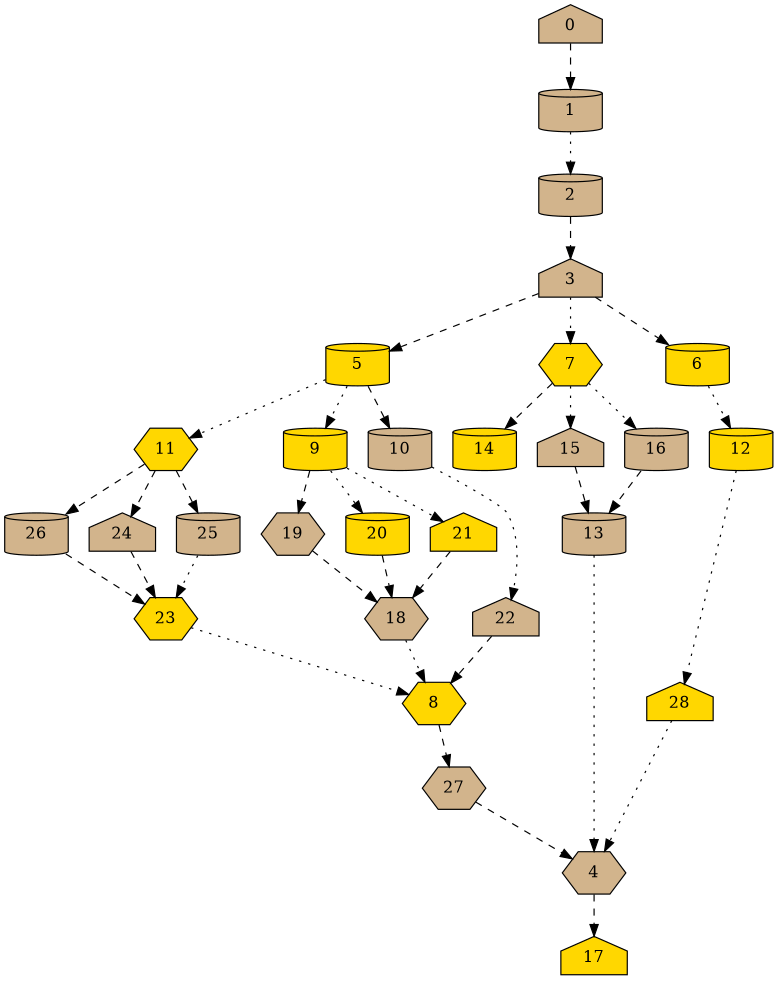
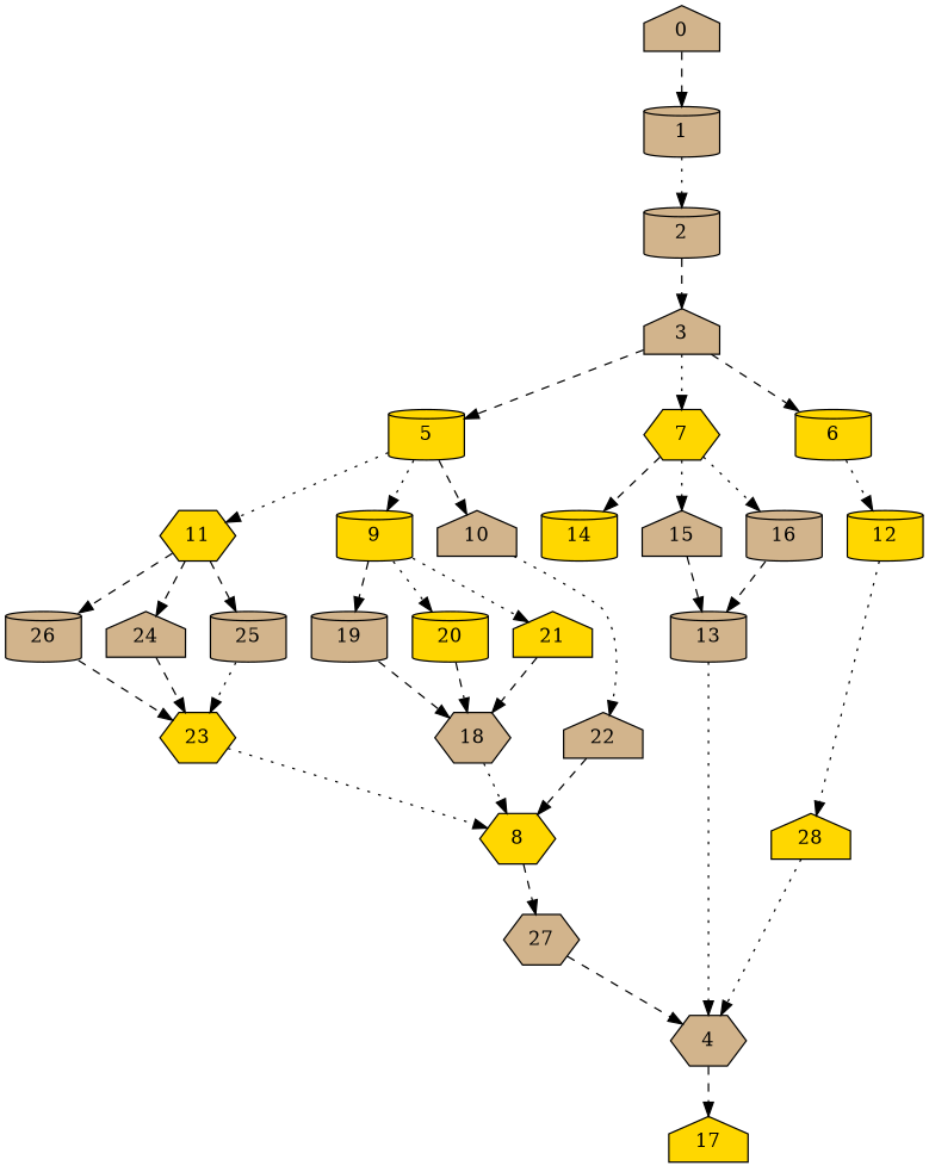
  digraph {
    node [Weight=3 fillcolor=tan shape=cylinder style=filled]
    edge [Weight=5 style=dashed]
    0 [Weight=11 shape=house]
    1 [Weight=10]
    2 [Weight=8]
    3 [Weight=14 shape=house]
    5 [Weight=10 fillcolor=gold]
    7 [Weight=11 fillcolor=gold shape=hexagon]
    6 [Weight=7 fillcolor=gold]
    11 [fillcolor=gold shape=hexagon]
    9 [Weight=4 fillcolor=gold]
-   10 [Weight=4]
+   10 [Weight=4 shape=house]
    14 [Weight=11 fillcolor=gold]
    15 [Weight=11 shape=house]
    16 [Weight=11]
    12 [Weight=5 fillcolor=gold]
    26 [Weight=12]
    24 [shape=house]
    25
-   19 [Weight=14 shape=hexagon]
+   19 [Weight=14]
    20 [Weight=8 fillcolor=gold]
    21 [Weight=5 fillcolor=gold shape=house]
    22 [Weight=7 shape=house]
    13
    23 [Weight=10 fillcolor=gold shape=hexagon]
    18 [shape=hexagon]
    8 [fillcolor=gold shape=hexagon]
    28 [Weight=7 fillcolor=gold shape=house]
    27 [Weight=8 shape=hexagon]
    4 [Weight=8 shape=hexagon]
    17 [Weight=4 fillcolor=gold shape=house]
    0 -> 1 [Weight=2]
    1 -> 2 [Weight=6 style=dotted]
    2 -> 3 [Weight=6]
    3 -> 5 [Weight=9]
    3 -> 7 [Weight=2 style=dotted]
    3 -> 6
    5 -> 11 [Weight=7 style=dotted]
    5 -> 9 [style=dotted]
    5 -> 10 [Weight=8]
    7 -> 14 [Weight=3]
    7 -> 15 [Weight=3 style=dotted]
    7 -> 16 [Weight=4 style=dotted]
    6 -> 12 [Weight=9 style=dotted]
    11 -> 26 [Weight=8]
    11 -> 24 [Weight=7]
    11 -> 25 [Weight=2]
    9 -> 19 [Weight=3]
    9 -> 20 [Weight=8 style=dotted]
    9 -> 21 [Weight=4 style=dotted]
    10 -> 22 [style=dotted]
    15 -> 13
    16 -> 13
    12 -> 28 [Weight=6 style=dotted]
    26 -> 23 [Weight=2]
    24 -> 23 [Weight=8]
    25 -> 23 [style=dotted]
    19 -> 18 [Weight=10]
    20 -> 18
    21 -> 18 [Weight=8]
    22 -> 8 [Weight=6]
    13 -> 4 [Weight=9 style=dotted]
    23 -> 8 [Weight=6 style=dotted]
    18 -> 8 [style=dotted]
    8 -> 27 [Weight=9]
    28 -> 4 [style=dotted]
    27 -> 4 [Weight=2]
    4 -> 17 [Weight=9]
  }
